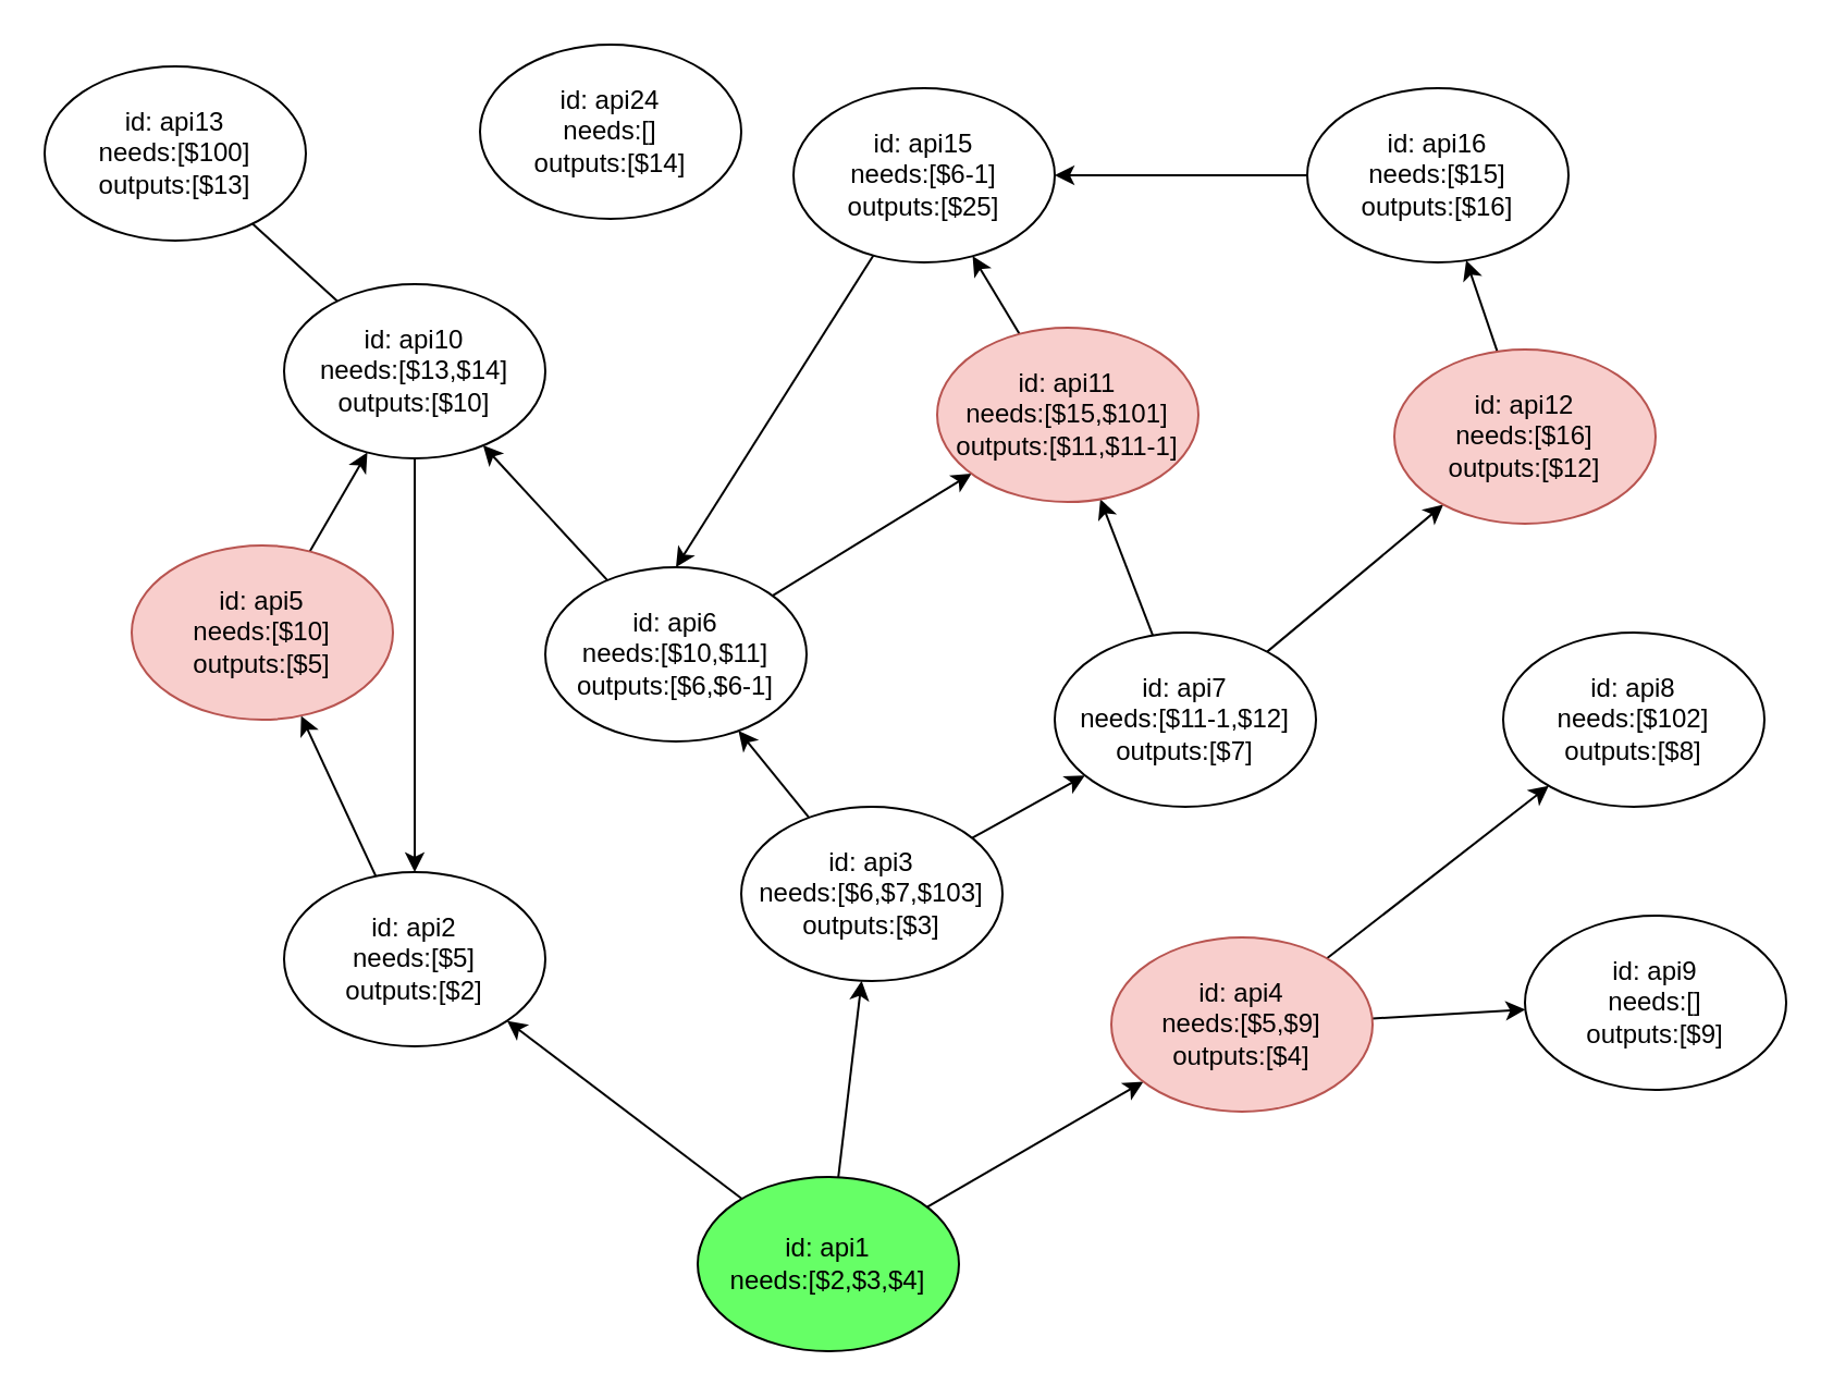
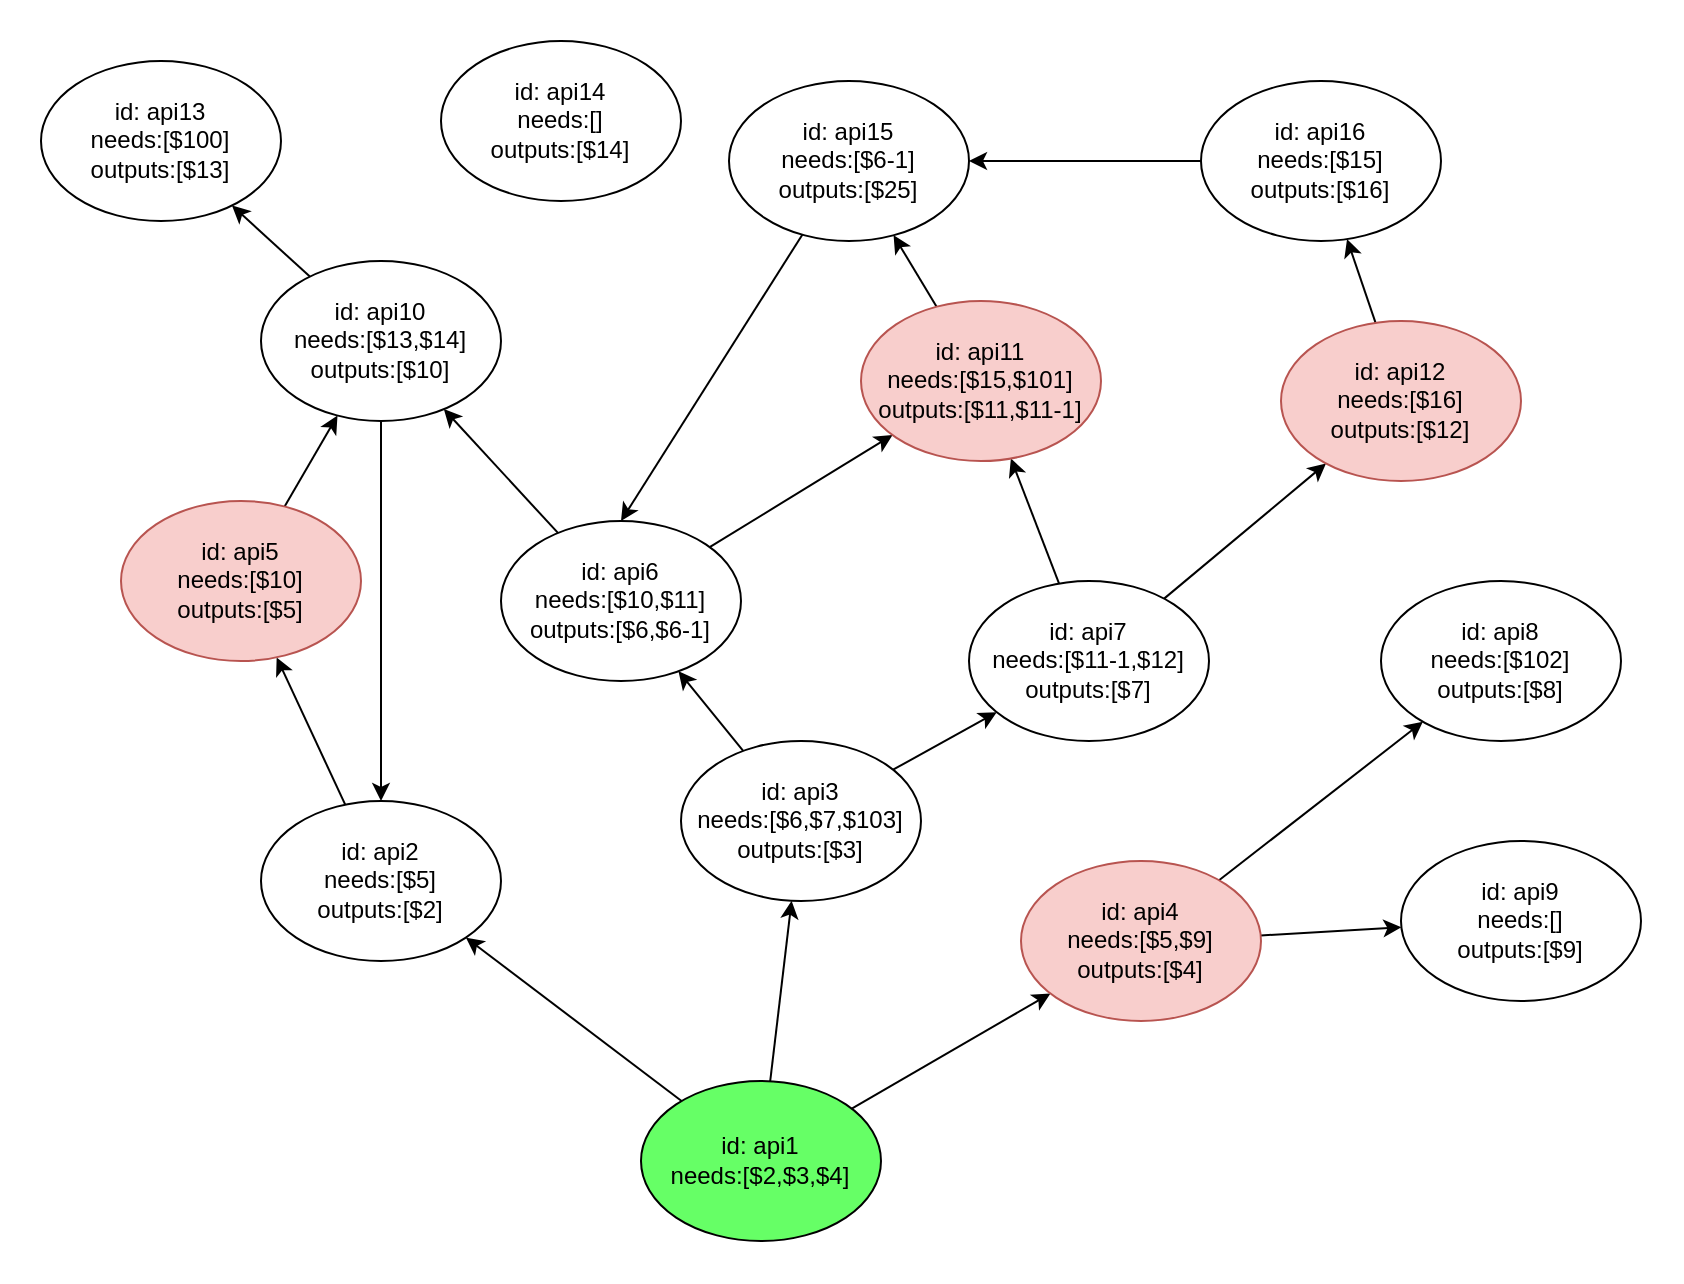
  <mxCell id="0" />
  <mxCell id="1" parent="0" />
  <mxCell id="2" style="rounded=0;orthogonalLoop=1;jettySize=auto;html=1;entryX=1;entryY=1;entryDx=0;entryDy=0;" parent="1" source="5" target="7" edge="1"><mxGeometry relative="1" as="geometry" /></mxCell>
  <mxCell id="3" style="edgeStyle=none;rounded=0;orthogonalLoop=1;jettySize=auto;html=1;" parent="1" source="5" target="10" edge="1"><mxGeometry relative="1" as="geometry" /></mxCell>
  <mxCell id="4" style="edgeStyle=none;rounded=0;orthogonalLoop=1;jettySize=auto;html=1;" parent="1" source="5" target="13" edge="1"><mxGeometry relative="1" as="geometry" /></mxCell>
  <mxCell id="5" value="id: api1&lt;br&gt;needs:[$2,$3,$4]" style="ellipse;whiteSpace=wrap;html=1;fillColor=#66FF66;" parent="1" vertex="1"><mxGeometry x="320" y="540" width="120" height="80" as="geometry" /></mxCell>
  <mxCell id="6" style="edgeStyle=none;rounded=0;orthogonalLoop=1;jettySize=auto;html=1;" parent="1" source="7" target="15" edge="1"><mxGeometry relative="1" as="geometry" /></mxCell>
  <mxCell id="7" value="id: api2&lt;br&gt;&lt;div&gt;needs:[$5]&lt;br&gt;outputs:[$2]&lt;br&gt;&lt;/div&gt;" style="ellipse;whiteSpace=wrap;html=1;" parent="1" vertex="1"><mxGeometry x="130" y="400" width="120" height="80" as="geometry" /></mxCell>
  <mxCell id="8" style="edgeStyle=none;rounded=0;orthogonalLoop=1;jettySize=auto;html=1;" parent="1" source="10" target="18" edge="1"><mxGeometry relative="1" as="geometry" /></mxCell>
  <mxCell id="9" style="edgeStyle=none;rounded=0;orthogonalLoop=1;jettySize=auto;html=1;" parent="1" source="10" target="21" edge="1"><mxGeometry relative="1" as="geometry" /></mxCell>
  <mxCell id="10" value="id: api3&lt;br&gt;&lt;div&gt;needs:[$6,$7,$103]&lt;/div&gt;&lt;div&gt;outputs:[$3]&lt;br&gt;&lt;/div&gt;" style="ellipse;whiteSpace=wrap;html=1;" parent="1" vertex="1"><mxGeometry x="340" y="370" width="120" height="80" as="geometry" /></mxCell>
  <mxCell id="11" style="edgeStyle=none;rounded=0;orthogonalLoop=1;jettySize=auto;html=1;" parent="1" source="13" target="23" edge="1"><mxGeometry relative="1" as="geometry" /></mxCell>
  <mxCell id="12" style="edgeStyle=none;rounded=0;orthogonalLoop=1;jettySize=auto;html=1;" parent="1" source="13" target="22" edge="1"><mxGeometry relative="1" as="geometry" /></mxCell>
  <mxCell id="13" value="id: api4&lt;br&gt;&lt;div&gt;needs:[$5,$9]&lt;/div&gt;&lt;div&gt;outputs:[$4]&lt;br&gt;&lt;/div&gt;" style="ellipse;whiteSpace=wrap;html=1;fillColor=#f8cecc;strokeColor=#b85450;" parent="1" vertex="1"><mxGeometry x="510" y="430" width="120" height="80" as="geometry" /></mxCell>
  <mxCell id="14" style="edgeStyle=none;rounded=0;orthogonalLoop=1;jettySize=auto;html=1;" parent="1" source="15" target="26" edge="1"><mxGeometry relative="1" as="geometry" /></mxCell>
  <mxCell id="15" value="id: api5&lt;br&gt;&lt;div&gt;needs:[$10]&lt;br&gt;outputs:[$5]&lt;br&gt;&lt;/div&gt;" style="ellipse;whiteSpace=wrap;html=1;fillColor=#f8cecc;strokeColor=#b85450;" parent="1" vertex="1"><mxGeometry x="60" y="250" width="120" height="80" as="geometry" /></mxCell>
  <mxCell id="16" style="edgeStyle=none;rounded=0;orthogonalLoop=1;jettySize=auto;html=1;" parent="1" source="18" target="26" edge="1"><mxGeometry relative="1" as="geometry" /></mxCell>
  <mxCell id="17" style="edgeStyle=none;rounded=0;orthogonalLoop=1;jettySize=auto;html=1;" parent="1" source="18" target="34" edge="1"><mxGeometry relative="1" as="geometry" /></mxCell>
  <mxCell id="18" value="id: api6&lt;br&gt;&lt;div&gt;needs:[$10,$11]&lt;/div&gt;&lt;div&gt;outputs:[$6,$6-1]&lt;br&gt;&lt;/div&gt;" style="ellipse;whiteSpace=wrap;html=1;" parent="1" vertex="1"><mxGeometry x="250" y="260" width="120" height="80" as="geometry" /></mxCell>
  <mxCell id="19" style="edgeStyle=none;rounded=0;orthogonalLoop=1;jettySize=auto;html=1;" parent="1" source="21" target="34" edge="1"><mxGeometry relative="1" as="geometry" /></mxCell>
  <mxCell id="20" style="edgeStyle=none;rounded=0;orthogonalLoop=1;jettySize=auto;html=1;" parent="1" source="21" target="30" edge="1"><mxGeometry relative="1" as="geometry" /></mxCell>
  <mxCell id="21" value="id: api7&lt;br&gt;&lt;div&gt;needs:[$11-1,$12]&lt;/div&gt;&lt;div&gt;outputs:[$7]&lt;br&gt;&lt;/div&gt;" style="ellipse;whiteSpace=wrap;html=1;" parent="1" vertex="1"><mxGeometry x="484" y="290" width="120" height="80" as="geometry" /></mxCell>
  <mxCell id="22" value="id: api8&lt;br&gt;&lt;div&gt;needs:[$102]&lt;/div&gt;&lt;div&gt;outputs:[$8]&lt;br&gt;&lt;/div&gt;" style="ellipse;whiteSpace=wrap;html=1;" parent="1" vertex="1"><mxGeometry x="690" y="290" width="120" height="80" as="geometry" /></mxCell>
  <mxCell id="23" value="id: api9&lt;br&gt;&lt;div&gt;needs:[]&lt;/div&gt;&lt;div&gt;outputs:[$9]&lt;br&gt;&lt;/div&gt;" style="ellipse;whiteSpace=wrap;html=1;" parent="1" vertex="1"><mxGeometry x="700" y="420" width="120" height="80" as="geometry" /></mxCell>
- <mxCell id="24" style="edgeStyle=none;rounded=0;orthogonalLoop=1;jettySize=auto;html=1;endArrow=none;" parent="1" source="26" target="27" edge="1"><mxGeometry relative="1" as="geometry" /></mxCell>
+ <mxCell id="24" style="edgeStyle=none;rounded=0;orthogonalLoop=1;jettySize=auto;html=1;" parent="1" source="26" target="27" edge="1"><mxGeometry relative="1" as="geometry" /></mxCell>
  <mxCell id="25" style="edgeStyle=none;rounded=0;orthogonalLoop=1;jettySize=auto;html=1;" parent="1" source="26" target="7" edge="1"><mxGeometry relative="1" as="geometry" /></mxCell>
  <mxCell id="26" value="id: api10&lt;br&gt;&lt;div&gt;needs:[$13,$14]&lt;/div&gt;&lt;div&gt;outputs:[$10]&lt;br&gt;&lt;/div&gt;" style="ellipse;whiteSpace=wrap;html=1;" parent="1" vertex="1"><mxGeometry x="130" y="130" width="120" height="80" as="geometry" /></mxCell>
  <mxCell id="27" value="id: api13&lt;br&gt;&lt;div&gt;needs:[$100]&lt;/div&gt;&lt;div&gt;outputs:[$13]&lt;br&gt;&lt;/div&gt;" style="ellipse;whiteSpace=wrap;html=1;" parent="1" vertex="1"><mxGeometry x="20" y="30" width="120" height="80" as="geometry" /></mxCell>
- <mxCell id="28" value="id: api24&lt;br&gt;&lt;div&gt;needs:[]&lt;/div&gt;&lt;div&gt;outputs:[$14]&lt;br&gt;&lt;/div&gt;" style="ellipse;whiteSpace=wrap;html=1;" parent="1" vertex="1"><mxGeometry x="220" y="20" width="120" height="80" as="geometry" /></mxCell>
+ <mxCell id="28" value="id: api14&lt;br&gt;&lt;div&gt;needs:[]&lt;/div&gt;&lt;div&gt;outputs:[$14]&lt;br&gt;&lt;/div&gt;" style="ellipse;whiteSpace=wrap;html=1;" parent="1" vertex="1"><mxGeometry x="220" y="20" width="120" height="80" as="geometry" /></mxCell>
  <mxCell id="29" style="edgeStyle=none;rounded=0;orthogonalLoop=1;jettySize=auto;html=1;" parent="1" source="30" target="32" edge="1"><mxGeometry relative="1" as="geometry" /></mxCell>
  <mxCell id="30" value="id: api12&lt;br&gt;&lt;div&gt;needs:[$16]&lt;/div&gt;&lt;div&gt;outputs:[$12]&lt;br&gt;&lt;/div&gt;" style="ellipse;whiteSpace=wrap;html=1;fillColor=#f8cecc;strokeColor=#b85450;" parent="1" vertex="1"><mxGeometry x="640" y="160" width="120" height="80" as="geometry" /></mxCell>
  <mxCell id="31" style="edgeStyle=none;rounded=0;orthogonalLoop=1;jettySize=auto;html=1;" parent="1" source="32" target="36" edge="1"><mxGeometry relative="1" as="geometry" /></mxCell>
  <mxCell id="32" value="id: api16&lt;br&gt;&lt;div&gt;needs:[$15]&lt;/div&gt;&lt;div&gt;outputs:[$16]&lt;br&gt;&lt;/div&gt;" style="ellipse;whiteSpace=wrap;html=1;" parent="1" vertex="1"><mxGeometry x="600" y="40" width="120" height="80" as="geometry" /></mxCell>
  <mxCell id="33" style="edgeStyle=none;rounded=0;orthogonalLoop=1;jettySize=auto;html=1;" parent="1" source="34" target="36" edge="1"><mxGeometry relative="1" as="geometry" /></mxCell>
  <mxCell id="34" value="id: api11&lt;br&gt;&lt;div&gt;needs:[$15,$101]&lt;/div&gt;&lt;div&gt;outputs:[$11,$11-1]&lt;br&gt;&lt;/div&gt;" style="ellipse;whiteSpace=wrap;html=1;fillColor=#f8cecc;strokeColor=#b85450;" parent="1" vertex="1"><mxGeometry x="430" y="150" width="120" height="80" as="geometry" /></mxCell>
  <mxCell id="35" style="edgeStyle=none;rounded=0;orthogonalLoop=1;jettySize=auto;html=1;entryX=0.5;entryY=0;entryDx=0;entryDy=0;" parent="1" source="36" target="18" edge="1"><mxGeometry relative="1" as="geometry" /></mxCell>
  <mxCell id="36" value="id: api15&lt;br&gt;&lt;div&gt;needs:[$6-1]&lt;/div&gt;&lt;div&gt;outputs:[$25]&lt;br&gt;&lt;/div&gt;" style="ellipse;whiteSpace=wrap;html=1;" parent="1" vertex="1"><mxGeometry x="364" y="40" width="120" height="80" as="geometry" /></mxCell>
